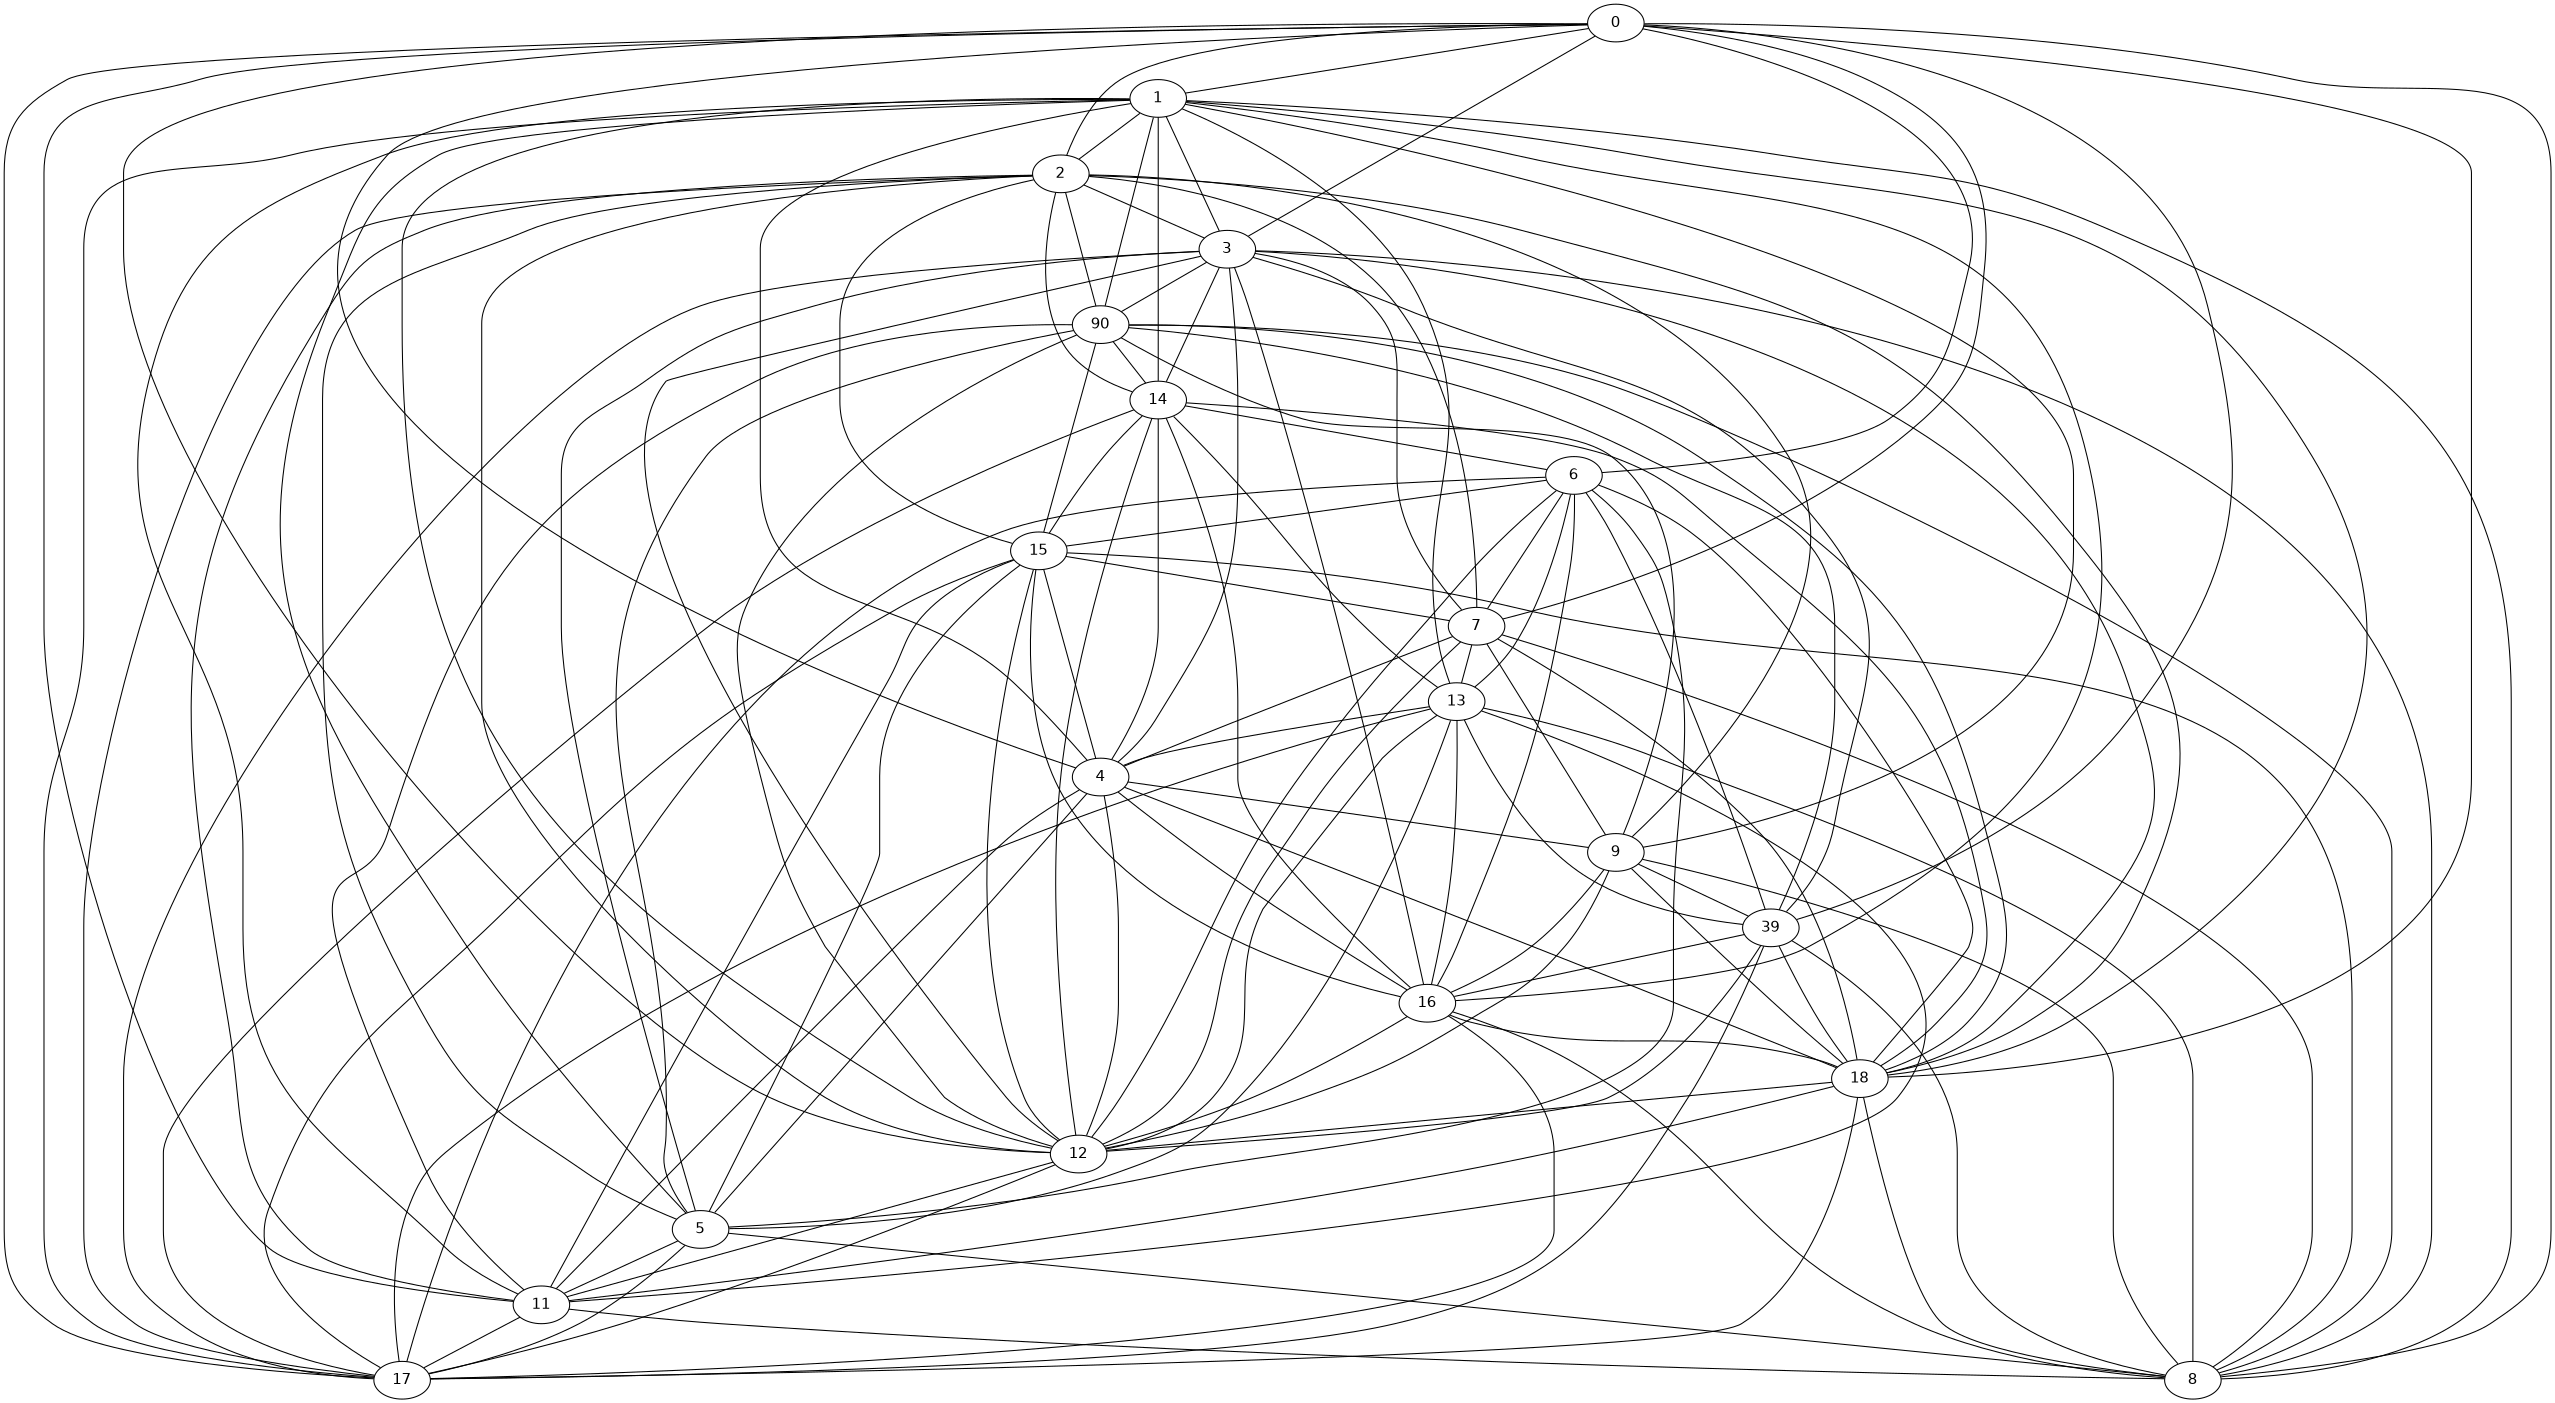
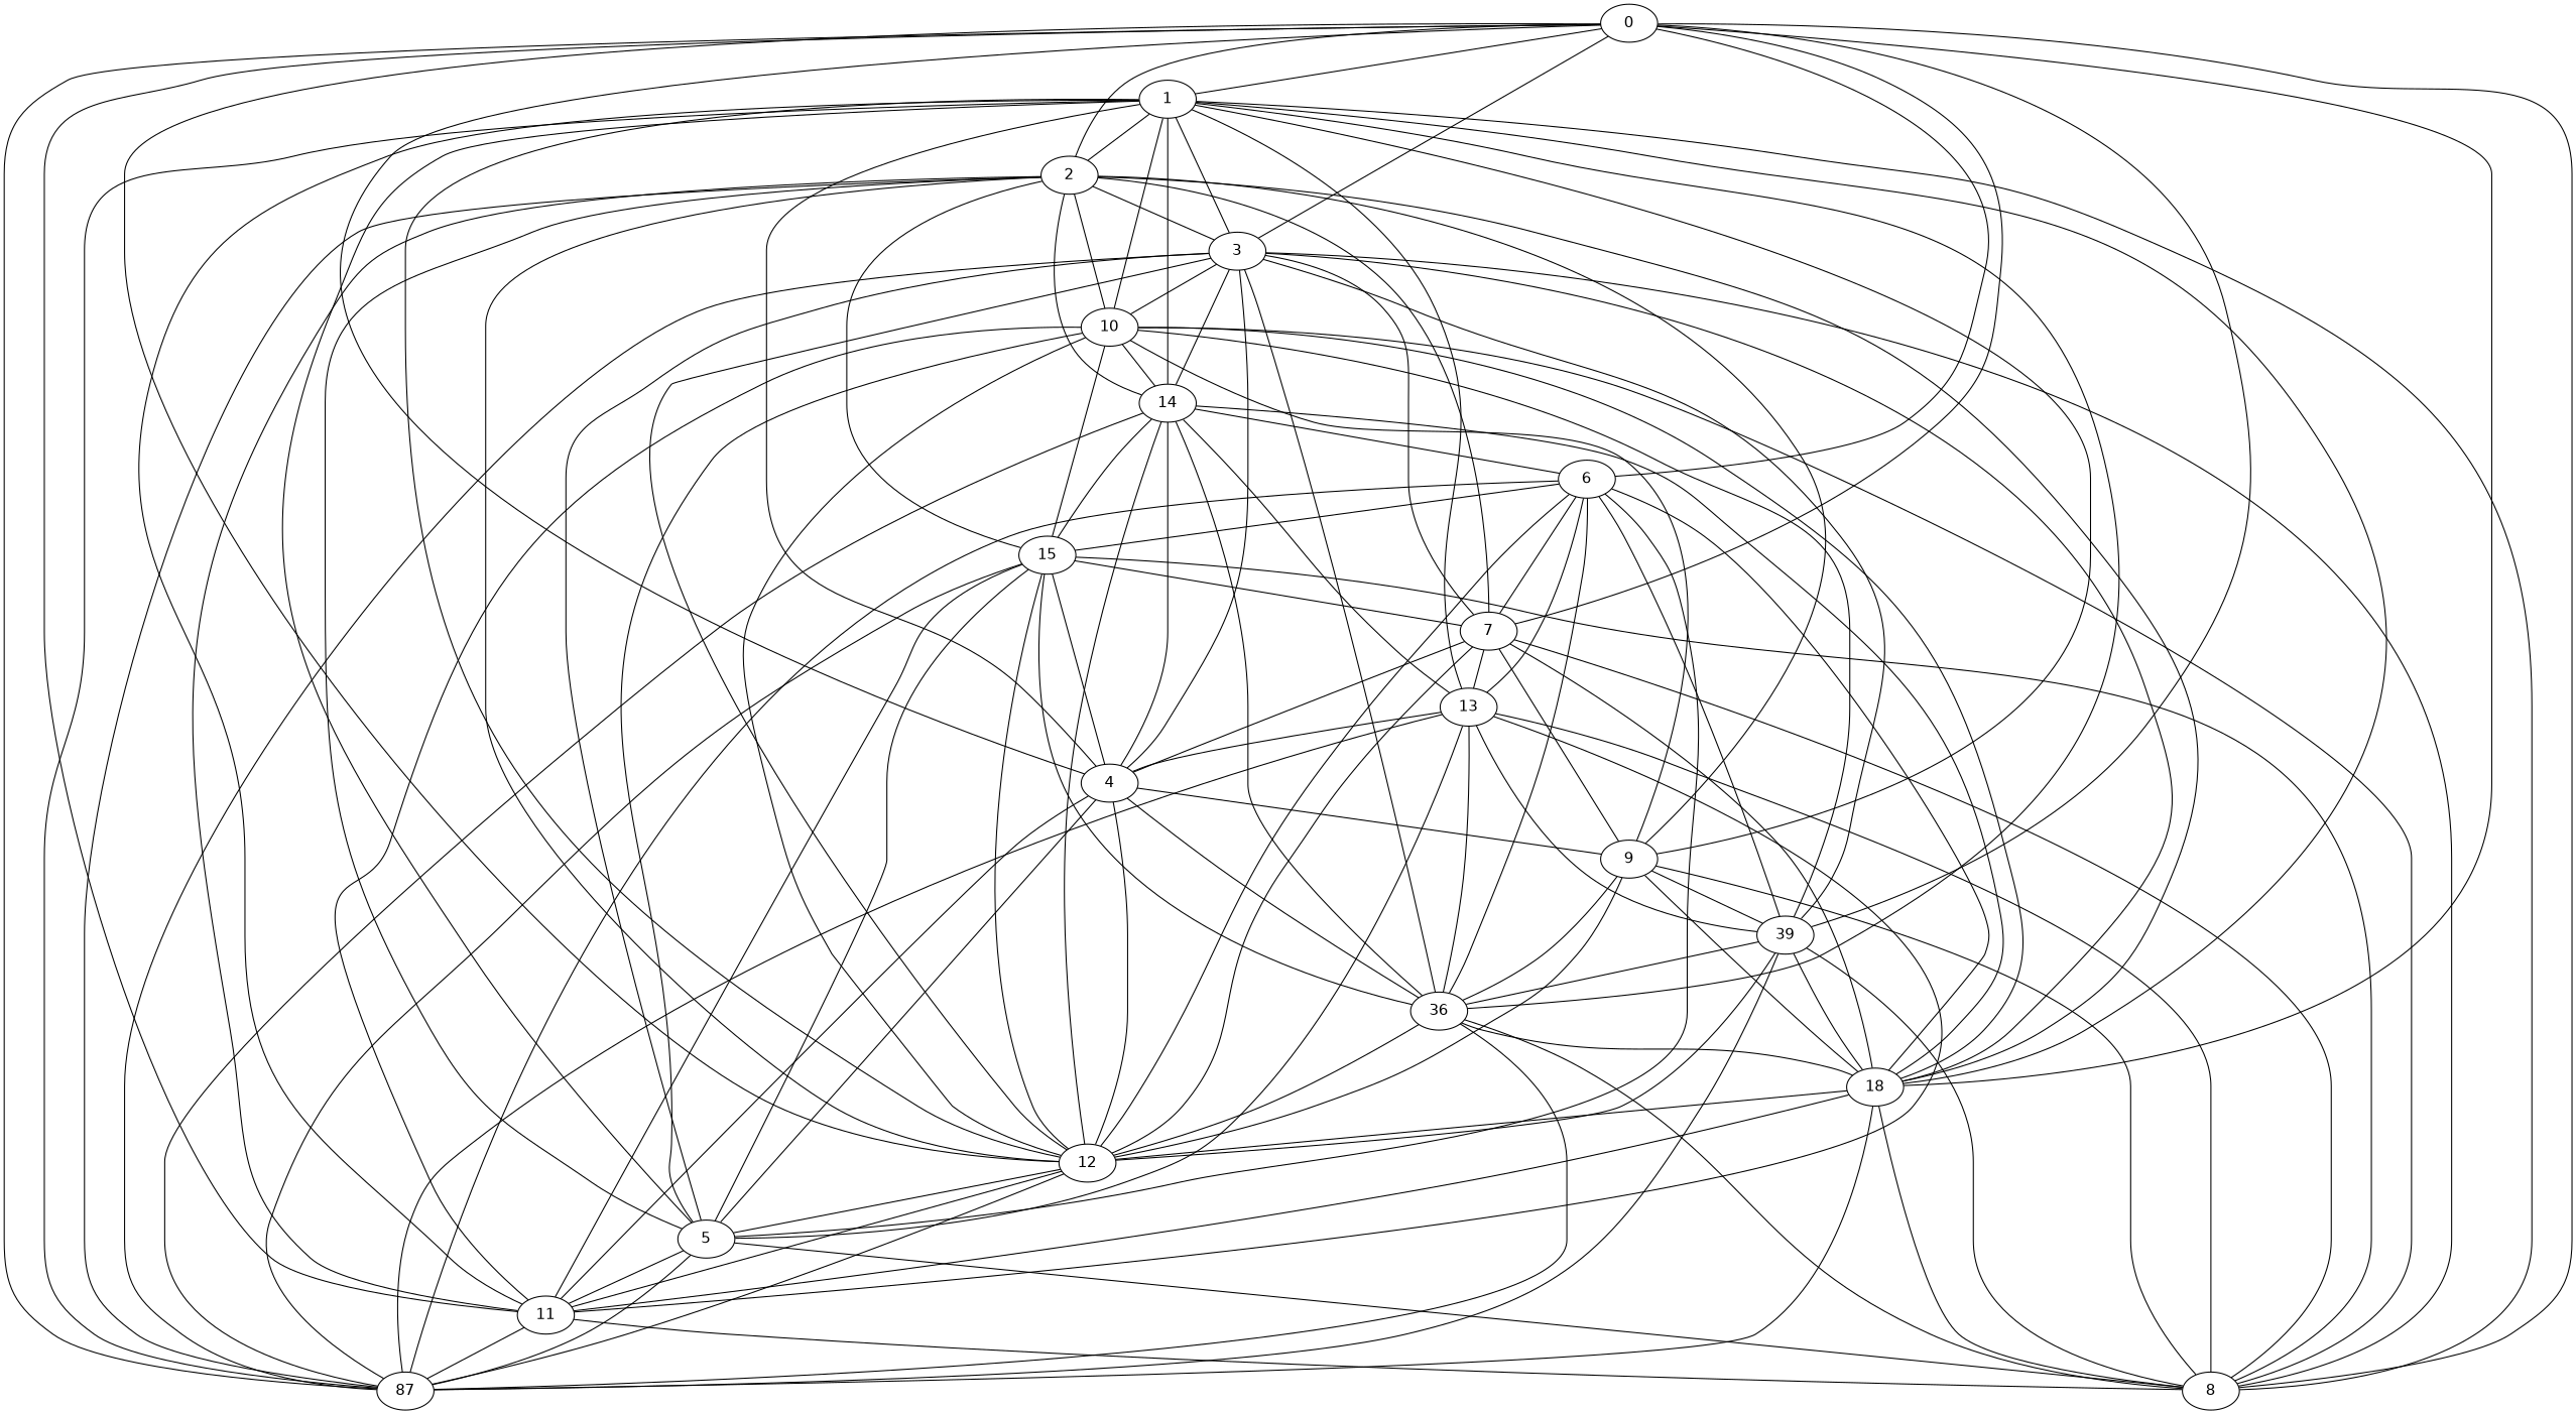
  graph {
    fontname="DejaVu Sans"
    node [fontname="DejaVu Sans"]
    edge [fontname="DejaVu Sans"]
    0
    1
    2
    3
    4
    7
    11
    12
-   17
+   17 [label=87]
    18
    n11 [label=39]
    5
    8
    9
-   10 [label=90]
-   16
+   10
+   16 [label=36]
    13
    15
    14
    6
    0 -- 1
    0 -- 2
    0 -- 3
    0 -- 4
    0 -- 7
    0 -- 11
    0 -- 12
    0 -- 17
    0 -- 18
    0 -- n11
    1 -- 2
    1 -- 4
    1 -- 18
    1 -- 5
    1 -- 8
    1 -- 9
    1 -- 10
    1 -- 16
    1 -- 13
    2 -- 3
    2 -- 11
    2 -- 18
    2 -- 15
    3 -- 1
    3 -- 4
    3 -- 7
    3 -- 12
    3 -- 17
    3 -- 18
    3 -- n11
    3 -- 5
    3 -- 10
    4 -- 7
-   4 -- 18
    4 -- 5
    4 -- 9
    4 -- 15
    4 -- 14
    7 -- 2
    7 -- 12
    7 -- 18
    7 -- 8
    7 -- 13
    11 -- 1
    11 -- 4
    11 -- 12
    11 -- 17
    11 -- 18
    11 -- 8
    11 -- 13
    11 -- 15
    12 -- 1
    12 -- 2
    12 -- 4
    12 -- n11
    12 -- 16
-   12 -- 13
+   12 -- 5
    12 -- 15
    12 -- 14
    17 -- 1
    17 -- 2
    17 -- 12
    17 -- 18
    17 -- n11
    17 -- 5
    17 -- 13
    17 -- 15
    18 -- 12
    18 -- n11
    18 -- 8
    18 -- 14
    18 -- 6
    n11 -- 10
    n11 -- 16
    5 -- 2
    5 -- 11
    5 -- 8
    5 -- 10
    5 -- 15
    5 -- 6
    8 -- 0
    8 -- 3
    8 -- n11
    8 -- 9
    8 -- 10
    8 -- 16
    8 -- 13
    8 -- 15
    9 -- 2
    9 -- 7
    9 -- 12
    9 -- 18
    9 -- n11
    9 -- 10
    10 -- 2
    10 -- 11
    10 -- 12
    10 -- 18
    10 -- 15
    10 -- 14
    16 -- 3
    16 -- 4
    16 -- 17
    16 -- 18
    16 -- 9
    16 -- 13
    16 -- 14
    13 -- 4
    13 -- n11
    13 -- 5
    13 -- 14
    15 -- 7
    15 -- 16
    14 -- 1
    14 -- 2
    14 -- 3
    14 -- 17
    14 -- 15
    14 -- 6
    6 -- 0
    6 -- 7
    6 -- 12
    6 -- 17
    6 -- n11
    6 -- 16
    6 -- 13
    6 -- 15
  }
